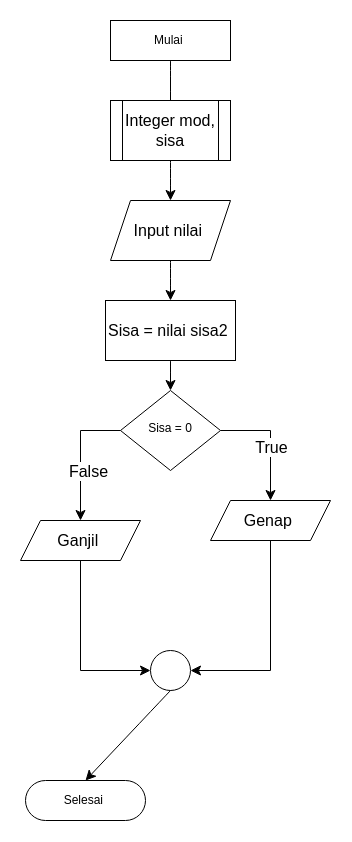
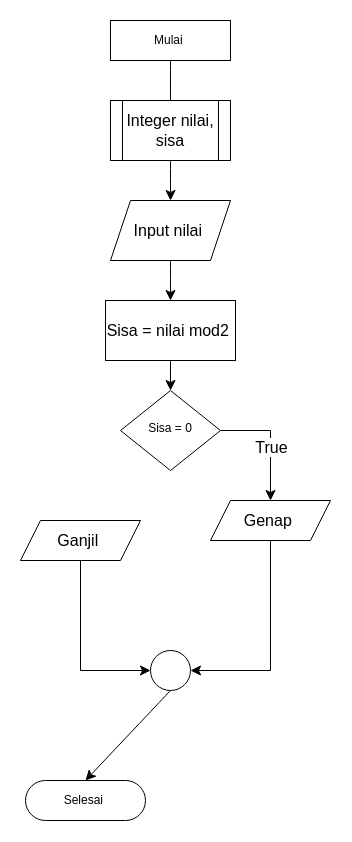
  <mxCell id="0" />
  <mxCell id="1" parent="0" />
  <mxCell id="2" value="Sisa = 0" style="rhombus;whiteSpace=wrap;html=1;shadow=0;fontFamily=Helvetica;fontSize=12;align=center;strokeWidth=1;spacing=6;spacingTop=-4;" parent="1" vertex="1"><mxGeometry x="120" y="390" width="100" height="80" as="geometry" /></mxCell>
  <mxCell id="3" value="Selesai&amp;nbsp;" style="rounded=1;whiteSpace=wrap;html=1;fontSize=12;glass=0;strokeWidth=1;shadow=0;arcSize=50;" parent="1" vertex="1"><mxGeometry x="25" y="780" width="120" height="40" as="geometry" /></mxCell>
  <mxCell id="4" value="Mulai&amp;nbsp;" style="whiteSpace=wrap;html=1;fontSize=12;glass=0;strokeWidth=1;shadow=0;arcSize=50;rounded=0;" vertex="1" parent="1"><mxGeometry x="110" y="20" width="120" height="40" as="geometry" /></mxCell>
- <mxCell id="5" value="Integer mod, sisa" style="shape=process;whiteSpace=wrap;html=1;backgroundOutline=1;fontSize=16;" vertex="1" parent="1"><mxGeometry x="110" y="100" width="120" height="60" as="geometry" /></mxCell>
+ <mxCell id="5" value="Integer nilai, sisa" style="shape=process;whiteSpace=wrap;html=1;backgroundOutline=1;fontSize=16;" vertex="1" parent="1"><mxGeometry x="110" y="100" width="120" height="60" as="geometry" /></mxCell>
  <mxCell id="6" value="Input nilai&amp;nbsp;" style="shape=parallelogram;perimeter=parallelogramPerimeter;whiteSpace=wrap;html=1;fixedSize=1;fontSize=16;" vertex="1" parent="1"><mxGeometry x="110" y="200" width="120" height="60" as="geometry" /></mxCell>
- <mxCell id="7" value="Sisa = nilai sisa2&amp;nbsp;" style="whiteSpace=wrap;html=1;fontSize=16;" vertex="1" parent="1"><mxGeometry x="105" y="300" width="130" height="60" as="geometry" /></mxCell>
+ <mxCell id="7" value="Sisa = nilai mod2&amp;nbsp;" style="whiteSpace=wrap;html=1;fontSize=16;" vertex="1" parent="1"><mxGeometry x="105" y="300" width="130" height="60" as="geometry" /></mxCell>
  <mxCell id="8" value="Ganjil&amp;nbsp;" style="shape=parallelogram;perimeter=parallelogramPerimeter;whiteSpace=wrap;html=1;fixedSize=1;fontSize=16;" vertex="1" parent="1"><mxGeometry x="20" y="520" width="120" height="40" as="geometry" /></mxCell>
  <mxCell id="9" value="Genap&amp;nbsp;" style="shape=parallelogram;perimeter=parallelogramPerimeter;whiteSpace=wrap;html=1;fixedSize=1;fontSize=16;" vertex="1" parent="1"><mxGeometry x="210" y="500" width="120" height="40" as="geometry" /></mxCell>
  <mxCell id="10" style="edgeStyle=none;curved=1;rounded=0;orthogonalLoop=1;jettySize=auto;html=1;entryX=1;entryY=0.5;entryDx=0;entryDy=0;fontSize=12;startSize=8;endSize=8;" edge="1" parent="1" source="11" target="11"><mxGeometry relative="1" as="geometry" /></mxCell>
  <mxCell id="11" value="" style="ellipse;whiteSpace=wrap;html=1;fontSize=16;" vertex="1" parent="1"><mxGeometry x="150" y="650" width="40" height="40" as="geometry" /></mxCell>
  <mxCell id="12" value="" style="edgeStyle=none;orthogonalLoop=1;jettySize=auto;html=1;rounded=0;fontSize=12;startSize=8;endSize=8;curved=1;exitX=0.5;exitY=1;exitDx=0;exitDy=0;entryX=0.5;entryY=0;entryDx=0;entryDy=0;endArrow=none;" edge="1" parent="1" source="4" target="5"><mxGeometry width="140" relative="1" as="geometry"><mxPoint x="100" y="270" as="sourcePoint" /><mxPoint x="160" y="90" as="targetPoint" /><Array as="points" /></mxGeometry></mxCell>
  <mxCell id="13" value="" style="edgeStyle=none;orthogonalLoop=1;jettySize=auto;html=1;rounded=0;fontSize=12;startSize=8;endSize=8;curved=1;exitX=0.5;exitY=1;exitDx=0;exitDy=0;entryX=0.5;entryY=0;entryDx=0;entryDy=0;" edge="1" parent="1" source="5" target="6"><mxGeometry width="140" relative="1" as="geometry"><mxPoint x="100" y="270" as="sourcePoint" /><mxPoint x="170" y="190" as="targetPoint" /><Array as="points" /></mxGeometry></mxCell>
  <mxCell id="14" value="" style="edgeStyle=none;orthogonalLoop=1;jettySize=auto;html=1;rounded=0;fontSize=12;startSize=8;endSize=8;curved=1;entryX=0.5;entryY=0;entryDx=0;entryDy=0;exitX=0.5;exitY=1;exitDx=0;exitDy=0;" edge="1" parent="1" source="7" target="2"><mxGeometry width="140" relative="1" as="geometry"><mxPoint x="130" y="360" as="sourcePoint" /><mxPoint x="270" y="360" as="targetPoint" /><Array as="points" /></mxGeometry></mxCell>
  <mxCell id="15" value="" style="edgeStyle=none;orthogonalLoop=1;jettySize=auto;html=1;rounded=0;fontSize=12;startSize=8;endSize=8;curved=1;exitX=0.5;exitY=1;exitDx=0;exitDy=0;entryX=0.5;entryY=0;entryDx=0;entryDy=0;" edge="1" parent="1" source="6" target="7"><mxGeometry width="140" relative="1" as="geometry"><mxPoint x="130" y="360" as="sourcePoint" /><mxPoint x="270" y="360" as="targetPoint" /><Array as="points" /></mxGeometry></mxCell>
- <mxCell id="16" value="" style="edgeStyle=segmentEdgeStyle;endArrow=classic;html=1;curved=0;rounded=0;endSize=8;startSize=8;sourcePerimeterSpacing=0;targetPerimeterSpacing=0;fontSize=12;exitX=0;exitY=0.5;exitDx=0;exitDy=0;entryX=0.5;entryY=0;entryDx=0;entryDy=0;" edge="1" parent="1" source="2" target="8"><mxGeometry width="140" relative="1" as="geometry"><mxPoint x="200" y="360" as="sourcePoint" /><mxPoint x="340" y="420" as="targetPoint" /><Array as="points"><mxPoint x="80" y="430" /></Array></mxGeometry></mxCell>
- <mxCell id="17" value="False" style="edgeLabel;html=1;align=center;verticalAlign=middle;resizable=0;points=[];fontSize=16;" vertex="1" connectable="0" parent="16"><mxGeometry x="0.224" y="7" relative="1" as="geometry"><mxPoint as="offset" /></mxGeometry></mxCell>
  <mxCell id="18" value="" style="edgeStyle=segmentEdgeStyle;endArrow=classic;html=1;curved=0;rounded=0;endSize=8;startSize=8;sourcePerimeterSpacing=0;targetPerimeterSpacing=0;fontSize=12;exitX=1;exitY=0.5;exitDx=0;exitDy=0;entryX=0.5;entryY=0;entryDx=0;entryDy=0;" edge="1" parent="1" source="2" target="9"><mxGeometry width="140" relative="1" as="geometry"><mxPoint x="190" y="400" as="sourcePoint" /><mxPoint x="270" y="510" as="targetPoint" /><Array as="points"><mxPoint x="270" y="430" /></Array></mxGeometry></mxCell>
  <mxCell id="19" value="True" style="edgeLabel;html=1;align=center;verticalAlign=middle;resizable=0;points=[];fontSize=16;" vertex="1" connectable="0" parent="18"><mxGeometry x="0.097" relative="1" as="geometry"><mxPoint as="offset" /></mxGeometry></mxCell>
  <mxCell id="20" value="" style="edgeStyle=segmentEdgeStyle;endArrow=classic;html=1;curved=0;rounded=0;endSize=8;startSize=8;sourcePerimeterSpacing=0;targetPerimeterSpacing=0;fontSize=12;exitX=0.5;exitY=1;exitDx=0;exitDy=0;entryX=0;entryY=0.5;entryDx=0;entryDy=0;" edge="1" parent="1" source="8" target="11"><mxGeometry width="140" relative="1" as="geometry"><mxPoint x="160" y="560" as="sourcePoint" /><mxPoint x="300" y="620" as="targetPoint" /><Array as="points"><mxPoint x="80" y="670" /></Array></mxGeometry></mxCell>
  <mxCell id="21" value="" style="edgeStyle=segmentEdgeStyle;endArrow=classic;html=1;curved=0;rounded=0;endSize=8;startSize=8;sourcePerimeterSpacing=0;targetPerimeterSpacing=0;fontSize=12;exitX=0.5;exitY=1;exitDx=0;exitDy=0;entryX=1;entryY=0.5;entryDx=0;entryDy=0;" edge="1" parent="1" source="9" target="11"><mxGeometry width="140" relative="1" as="geometry"><mxPoint x="220" y="610" as="sourcePoint" /><mxPoint x="200" y="670" as="targetPoint" /><Array as="points"><mxPoint x="270" y="670" /></Array></mxGeometry></mxCell>
  <mxCell id="22" value="" style="edgeStyle=none;orthogonalLoop=1;jettySize=auto;html=1;rounded=0;fontSize=12;startSize=8;endSize=8;curved=1;entryX=0.5;entryY=0;entryDx=0;entryDy=0;exitX=0.5;exitY=1;exitDx=0;exitDy=0;" edge="1" parent="1" source="11" target="3"><mxGeometry width="140" relative="1" as="geometry"><mxPoint x="-10" y="710" as="sourcePoint" /><mxPoint x="130" y="710" as="targetPoint" /><Array as="points" /></mxGeometry></mxCell>
